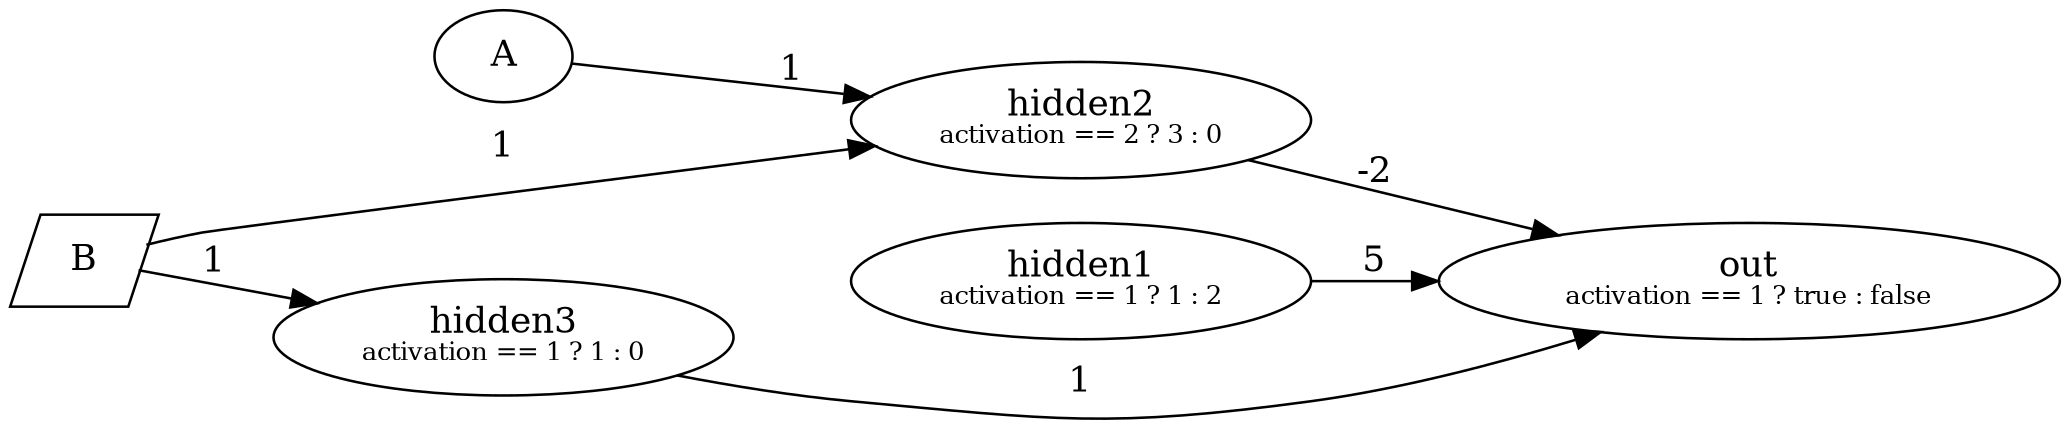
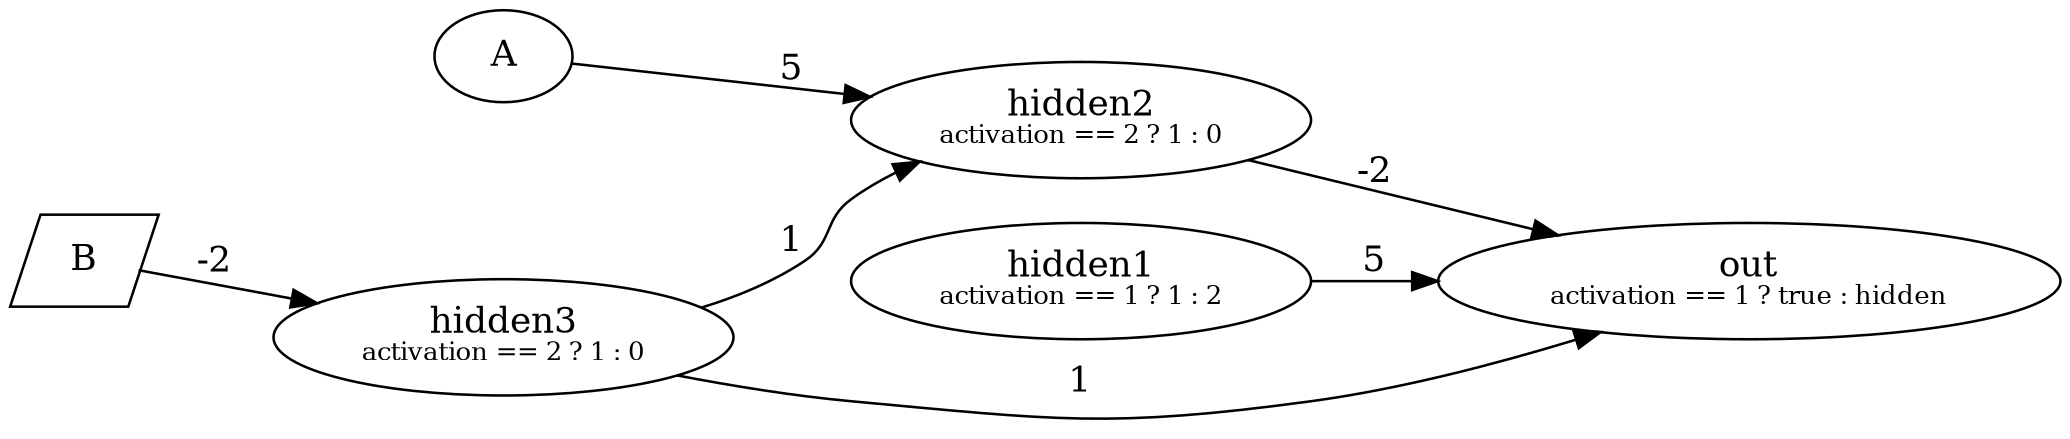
  digraph {
    rankdir=LR
    n1 [label=A shape=ellipse]
-   n2 [label=<hidden2<br/><FONT POINT-SIZE="10">activation == 2 ? 3 : 0</FONT>>]
+   n2 [label=<hidden2<br/><FONT POINT-SIZE="10">activation == 2 ? 1 : 0</FONT>>]
    n3 [label=<hidden1<br/><FONT POINT-SIZE="10">activation == 1 ? 1 : 2</FONT>>]
-   n4 [label=<out<br/><FONT POINT-SIZE="10">activation == 1 ? true : false</FONT>>]
+   n4 [label=<out<br/><FONT POINT-SIZE="10">activation == 1 ? true : hidden</FONT>>]
    n5 [label=B shape=parallelogram]
-   n6 [label=<hidden3<br/><FONT POINT-SIZE="10">activation == 1 ? 1 : 0</FONT>>]
-   n1 -> n2 [label=1]
+   n6 [label=<hidden3<br/><FONT POINT-SIZE="10">activation == 2 ? 1 : 0</FONT>>]
+   n1 -> n2 [label=5]
    n2 -> n4 [label=-2]
    n3 -> n4 [label=5]
-   n5 -> n2 [label=1]
-   n5 -> n6 [label=1]
+   n6 -> n2 [label=1]
+   n5 -> n6 [label=-2]
    n6 -> n4 [label=1]
  }
